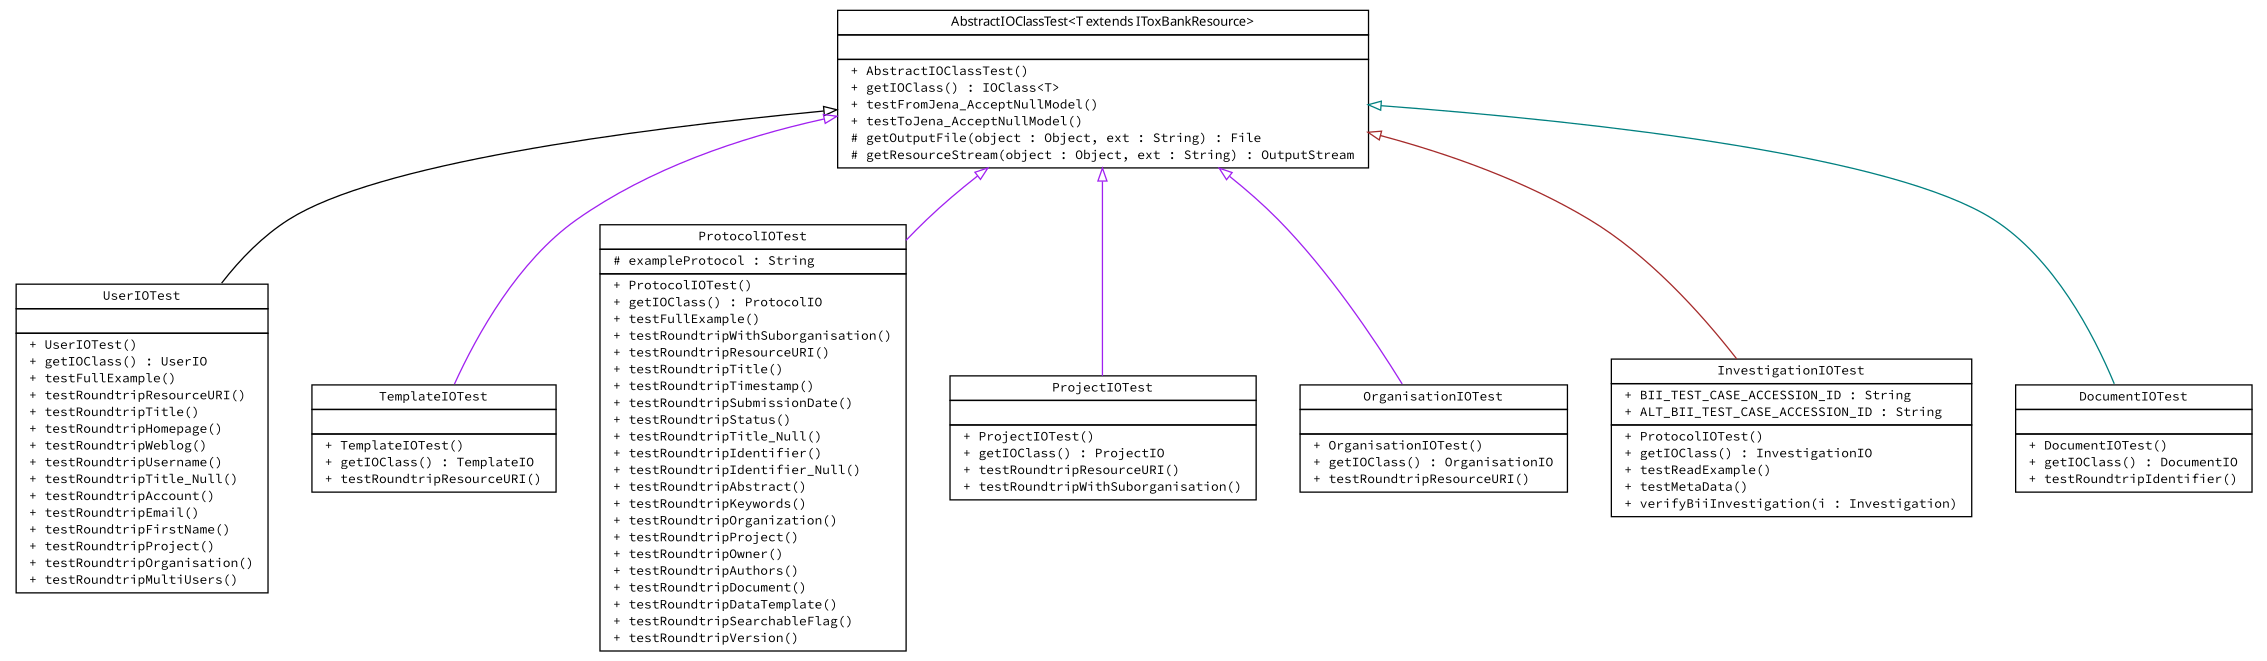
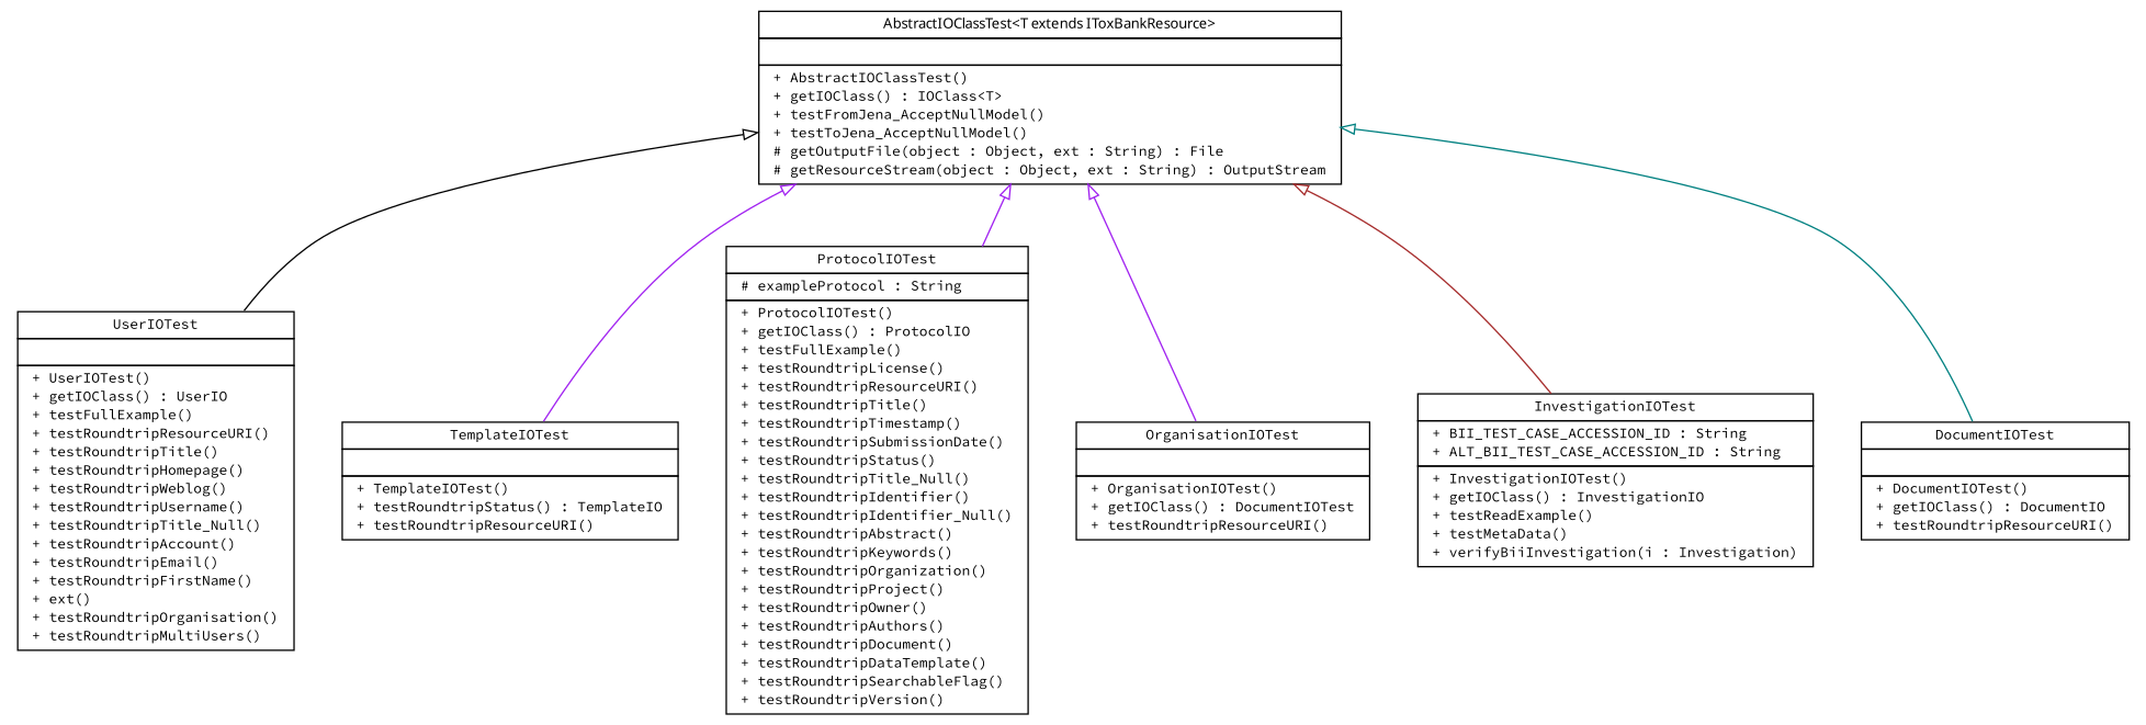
  digraph {
    fontname="Source Code Pro"
    node [fontcolor=black fontname="Source Code Pro" fontsize=10.0 shape=plaintext]
    edge [arrowtail=empty color=purple dir=back fontname="Source Code Pro" fontsize=10 headport=p labelfontname=arial labelfontsize=10 tailport=p]
-   n1 [label=<<table border="0" cellborder="1" cellspacing="0" cellpadding="2" port="p" href="./UserIOTest.html"> 		<tr><td><table border="0" cellspacing="0" cellpadding="1"> 			<tr><td> UserIOTest </td></tr> 		</table></td></tr> 		<tr><td><table border="0" cellspacing="0" cellpadding="1"> 			<tr><td align="left">  </td></tr> 		</table></td></tr> 		<tr><td><table border="0" cellspacing="0" cellpadding="1"> 			<tr><td align="left"> + UserIOTest() </td></tr> 			<tr><td align="left"> + getIOClass() : UserIO </td></tr> 			<tr><td align="left"> + testFullExample() </td></tr> 			<tr><td align="left"> + testRoundtripResourceURI() </td></tr> 			<tr><td align="left"> + testRoundtripTitle() </td></tr> 			<tr><td align="left"> + testRoundtripHomepage() </td></tr> 			<tr><td align="left"> + testRoundtripWeblog() </td></tr> 			<tr><td align="left"> + testRoundtripUsername() </td></tr> 			<tr><td align="left"> + testRoundtripTitle_Null() </td></tr> 			<tr><td align="left"> + testRoundtripAccount() </td></tr> 			<tr><td align="left"> + testRoundtripEmail() </td></tr> 			<tr><td align="left"> + testRoundtripFirstName() </td></tr> 			<tr><td align="left"> + testRoundtripProject() </td></tr> 			<tr><td align="left"> + testRoundtripOrganisation() </td></tr> 			<tr><td align="left"> + testRoundtripMultiUsers() </td></tr> 		</table></td></tr> 		</table>>]
-   n2 [label=<<table border="0" cellborder="1" cellspacing="0" cellpadding="2" port="p" href="./TemplateIOTest.html"> 		<tr><td><table border="0" cellspacing="0" cellpadding="1"> 			<tr><td> TemplateIOTest </td></tr> 		</table></td></tr> 		<tr><td><table border="0" cellspacing="0" cellpadding="1"> 			<tr><td align="left">  </td></tr> 		</table></td></tr> 		<tr><td><table border="0" cellspacing="0" cellpadding="1"> 			<tr><td align="left"> + TemplateIOTest() </td></tr> 			<tr><td align="left"> + getIOClass() : TemplateIO </td></tr> 			<tr><td align="left"> + testRoundtripResourceURI() </td></tr> 		</table></td></tr> 		</table>>]
-   n3 [label=<<table border="0" cellborder="1" cellspacing="0" cellpadding="2" port="p" href="./ProtocolIOTest.html"> 		<tr><td><table border="0" cellspacing="0" cellpadding="1"> 			<tr><td> ProtocolIOTest </td></tr> 		</table></td></tr> 		<tr><td><table border="0" cellspacing="0" cellpadding="1"> 			<tr><td align="left"> # exampleProtocol : String </td></tr> 		</table></td></tr> 		<tr><td><table border="0" cellspacing="0" cellpadding="1"> 			<tr><td align="left"> + ProtocolIOTest() </td></tr> 			<tr><td align="left"> + getIOClass() : ProtocolIO </td></tr> 			<tr><td align="left"> + testFullExample() </td></tr> 			<tr><td align="left"> + testRoundtripWithSuborganisation() </td></tr> 			<tr><td align="left"> + testRoundtripResourceURI() </td></tr> 			<tr><td align="left"> + testRoundtripTitle() </td></tr> 			<tr><td align="left"> + testRoundtripTimestamp() </td></tr> 			<tr><td align="left"> + testRoundtripSubmissionDate() </td></tr> 			<tr><td align="left"> + testRoundtripStatus() </td></tr> 			<tr><td align="left"> + testRoundtripTitle_Null() </td></tr> 			<tr><td align="left"> + testRoundtripIdentifier() </td></tr> 			<tr><td align="left"> + testRoundtripIdentifier_Null() </td></tr> 			<tr><td align="left"> + testRoundtripAbstract() </td></tr> 			<tr><td align="left"> + testRoundtripKeywords() </td></tr> 			<tr><td align="left"> + testRoundtripOrganization() </td></tr> 			<tr><td align="left"> + testRoundtripProject() </td></tr> 			<tr><td align="left"> + testRoundtripOwner() </td></tr> 			<tr><td align="left"> + testRoundtripAuthors() </td></tr> 			<tr><td align="left"> + testRoundtripDocument() </td></tr> 			<tr><td align="left"> + testRoundtripDataTemplate() </td></tr> 			<tr><td align="left"> + testRoundtripSearchableFlag() </td></tr> 			<tr><td align="left"> + testRoundtripVersion() </td></tr> 		</table></td></tr> 		</table>>]
-   n4 [label=<<table border="0" cellborder="1" cellspacing="0" cellpadding="2" port="p" href="./ProjectIOTest.html"> 		<tr><td><table border="0" cellspacing="0" cellpadding="1"> 			<tr><td> ProjectIOTest </td></tr> 		</table></td></tr> 		<tr><td><table border="0" cellspacing="0" cellpadding="1"> 			<tr><td align="left">  </td></tr> 		</table></td></tr> 		<tr><td><table border="0" cellspacing="0" cellpadding="1"> 			<tr><td align="left"> + ProjectIOTest() </td></tr> 			<tr><td align="left"> + getIOClass() : ProjectIO </td></tr> 			<tr><td align="left"> + testRoundtripResourceURI() </td></tr> 			<tr><td align="left"> + testRoundtripWithSuborganisation() </td></tr> 		</table></td></tr> 		</table>>]
-   n5 [label=<<table border="0" cellborder="1" cellspacing="0" cellpadding="2" port="p" href="./OrganisationIOTest.html"> 		<tr><td><table border="0" cellspacing="0" cellpadding="1"> 			<tr><td> OrganisationIOTest </td></tr> 		</table></td></tr> 		<tr><td><table border="0" cellspacing="0" cellpadding="1"> 			<tr><td align="left">  </td></tr> 		</table></td></tr> 		<tr><td><table border="0" cellspacing="0" cellpadding="1"> 			<tr><td align="left"> + OrganisationIOTest() </td></tr> 			<tr><td align="left"> + getIOClass() : OrganisationIO </td></tr> 			<tr><td align="left"> + testRoundtripResourceURI() </td></tr> 		</table></td></tr> 		</table>>]
-   n6 [label=<<table border="0" cellborder="1" cellspacing="0" cellpadding="2" port="p" href="./InvestigationIOTest.html"> 		<tr><td><table border="0" cellspacing="0" cellpadding="1"> 			<tr><td> InvestigationIOTest </td></tr> 		</table></td></tr> 		<tr><td><table border="0" cellspacing="0" cellpadding="1"> 			<tr><td align="left"> + BII_TEST_CASE_ACCESSION_ID : String </td></tr> 			<tr><td align="left"> + ALT_BII_TEST_CASE_ACCESSION_ID : String </td></tr> 		</table></td></tr> 		<tr><td><table border="0" cellspacing="0" cellpadding="1"> 			<tr><td align="left"> + ProtocolIOTest() </td></tr> 			<tr><td align="left"> + getIOClass() : InvestigationIO </td></tr> 			<tr><td align="left"> + testReadExample() </td></tr> 			<tr><td align="left"> + testMetaData() </td></tr> 			<tr><td align="left"> + verifyBiiInvestigation(i : Investigation) </td></tr> 		</table></td></tr> 		</table>>]
-   n7 [label=<<table border="0" cellborder="1" cellspacing="0" cellpadding="2" port="p" href="./DocumentIOTest.html"> 		<tr><td><table border="0" cellspacing="0" cellpadding="1"> 			<tr><td> DocumentIOTest </td></tr> 		</table></td></tr> 		<tr><td><table border="0" cellspacing="0" cellpadding="1"> 			<tr><td align="left">  </td></tr> 		</table></td></tr> 		<tr><td><table border="0" cellspacing="0" cellpadding="1"> 			<tr><td align="left"> + DocumentIOTest() </td></tr> 			<tr><td align="left"> + getIOClass() : DocumentIO </td></tr> 			<tr><td align="left"> + testRoundtripIdentifier() </td></tr> 		</table></td></tr> 		</table>>]
+   n1 [label=<<table border="0" cellborder="1" cellspacing="0" cellpadding="2" port="p" href="./UserIOTest.html"> 		<tr><td><table border="0" cellspacing="0" cellpadding="1"> 			<tr><td> UserIOTest </td></tr> 		</table></td></tr> 		<tr><td><table border="0" cellspacing="0" cellpadding="1"> 			<tr><td align="left">  </td></tr> 		</table></td></tr> 		<tr><td><table border="0" cellspacing="0" cellpadding="1"> 			<tr><td align="left"> + UserIOTest() </td></tr> 			<tr><td align="left"> + getIOClass() : UserIO </td></tr> 			<tr><td align="left"> + testFullExample() </td></tr> 			<tr><td align="left"> + testRoundtripResourceURI() </td></tr> 			<tr><td align="left"> + testRoundtripTitle() </td></tr> 			<tr><td align="left"> + testRoundtripHomepage() </td></tr> 			<tr><td align="left"> + testRoundtripWeblog() </td></tr> 			<tr><td align="left"> + testRoundtripUsername() </td></tr> 			<tr><td align="left"> + testRoundtripTitle_Null() </td></tr> 			<tr><td align="left"> + testRoundtripAccount() </td></tr> 			<tr><td align="left"> + testRoundtripEmail() </td></tr> 			<tr><td align="left"> + testRoundtripFirstName() </td></tr> 			<tr><td align="left"> + ext() </td></tr> 			<tr><td align="left"> + testRoundtripOrganisation() </td></tr> 			<tr><td align="left"> + testRoundtripMultiUsers() </td></tr> 		</table></td></tr> 		</table>>]
+   n2 [label=<<table border="0" cellborder="1" cellspacing="0" cellpadding="2" port="p" href="./TemplateIOTest.html"> 		<tr><td><table border="0" cellspacing="0" cellpadding="1"> 			<tr><td> TemplateIOTest </td></tr> 		</table></td></tr> 		<tr><td><table border="0" cellspacing="0" cellpadding="1"> 			<tr><td align="left">  </td></tr> 		</table></td></tr> 		<tr><td><table border="0" cellspacing="0" cellpadding="1"> 			<tr><td align="left"> + TemplateIOTest() </td></tr> 			<tr><td align="left"> + testRoundtripStatus() : TemplateIO </td></tr> 			<tr><td align="left"> + testRoundtripResourceURI() </td></tr> 		</table></td></tr> 		</table>>]
+   n3 [label=<<table border="0" cellborder="1" cellspacing="0" cellpadding="2" port="p" href="./ProtocolIOTest.html"> 		<tr><td><table border="0" cellspacing="0" cellpadding="1"> 			<tr><td> ProtocolIOTest </td></tr> 		</table></td></tr> 		<tr><td><table border="0" cellspacing="0" cellpadding="1"> 			<tr><td align="left"> # exampleProtocol : String </td></tr> 		</table></td></tr> 		<tr><td><table border="0" cellspacing="0" cellpadding="1"> 			<tr><td align="left"> + ProtocolIOTest() </td></tr> 			<tr><td align="left"> + getIOClass() : ProtocolIO </td></tr> 			<tr><td align="left"> + testFullExample() </td></tr> 			<tr><td align="left"> + testRoundtripLicense() </td></tr> 			<tr><td align="left"> + testRoundtripResourceURI() </td></tr> 			<tr><td align="left"> + testRoundtripTitle() </td></tr> 			<tr><td align="left"> + testRoundtripTimestamp() </td></tr> 			<tr><td align="left"> + testRoundtripSubmissionDate() </td></tr> 			<tr><td align="left"> + testRoundtripStatus() </td></tr> 			<tr><td align="left"> + testRoundtripTitle_Null() </td></tr> 			<tr><td align="left"> + testRoundtripIdentifier() </td></tr> 			<tr><td align="left"> + testRoundtripIdentifier_Null() </td></tr> 			<tr><td align="left"> + testRoundtripAbstract() </td></tr> 			<tr><td align="left"> + testRoundtripKeywords() </td></tr> 			<tr><td align="left"> + testRoundtripOrganization() </td></tr> 			<tr><td align="left"> + testRoundtripProject() </td></tr> 			<tr><td align="left"> + testRoundtripOwner() </td></tr> 			<tr><td align="left"> + testRoundtripAuthors() </td></tr> 			<tr><td align="left"> + testRoundtripDocument() </td></tr> 			<tr><td align="left"> + testRoundtripDataTemplate() </td></tr> 			<tr><td align="left"> + testRoundtripSearchableFlag() </td></tr> 			<tr><td align="left"> + testRoundtripVersion() </td></tr> 		</table></td></tr> 		</table>>]
+   n5 [label=<<table border="0" cellborder="1" cellspacing="0" cellpadding="2" port="p" href="./OrganisationIOTest.html"> 		<tr><td><table border="0" cellspacing="0" cellpadding="1"> 			<tr><td> OrganisationIOTest </td></tr> 		</table></td></tr> 		<tr><td><table border="0" cellspacing="0" cellpadding="1"> 			<tr><td align="left">  </td></tr> 		</table></td></tr> 		<tr><td><table border="0" cellspacing="0" cellpadding="1"> 			<tr><td align="left"> + OrganisationIOTest() </td></tr> 			<tr><td align="left"> + getIOClass() : DocumentIOTest </td></tr> 			<tr><td align="left"> + testRoundtripResourceURI() </td></tr> 		</table></td></tr> 		</table>>]
+   n6 [label=<<table border="0" cellborder="1" cellspacing="0" cellpadding="2" port="p" href="./InvestigationIOTest.html"> 		<tr><td><table border="0" cellspacing="0" cellpadding="1"> 			<tr><td> InvestigationIOTest </td></tr> 		</table></td></tr> 		<tr><td><table border="0" cellspacing="0" cellpadding="1"> 			<tr><td align="left"> + BII_TEST_CASE_ACCESSION_ID : String </td></tr> 			<tr><td align="left"> + ALT_BII_TEST_CASE_ACCESSION_ID : String </td></tr> 		</table></td></tr> 		<tr><td><table border="0" cellspacing="0" cellpadding="1"> 			<tr><td align="left"> + InvestigationIOTest() </td></tr> 			<tr><td align="left"> + getIOClass() : InvestigationIO </td></tr> 			<tr><td align="left"> + testReadExample() </td></tr> 			<tr><td align="left"> + testMetaData() </td></tr> 			<tr><td align="left"> + verifyBiiInvestigation(i : Investigation) </td></tr> 		</table></td></tr> 		</table>>]
+   n7 [label=<<table border="0" cellborder="1" cellspacing="0" cellpadding="2" port="p" href="./DocumentIOTest.html"> 		<tr><td><table border="0" cellspacing="0" cellpadding="1"> 			<tr><td> DocumentIOTest </td></tr> 		</table></td></tr> 		<tr><td><table border="0" cellspacing="0" cellpadding="1"> 			<tr><td align="left">  </td></tr> 		</table></td></tr> 		<tr><td><table border="0" cellspacing="0" cellpadding="1"> 			<tr><td align="left"> + DocumentIOTest() </td></tr> 			<tr><td align="left"> + getIOClass() : DocumentIO </td></tr> 			<tr><td align="left"> + testRoundtripResourceURI() </td></tr> 		</table></td></tr> 		</table>>]
    n8 [label=<<table border="0" cellborder="1" cellspacing="0" cellpadding="2" port="p" href="./AbstractIOClassTest.html"> 		<tr><td><table border="0" cellspacing="0" cellpadding="1"> 			<tr><td><font face="ariali"> AbstractIOClassTest&lt;T extends IToxBankResource&gt; </font></td></tr> 		</table></td></tr> 		<tr><td><table border="0" cellspacing="0" cellpadding="1"> 			<tr><td align="left">  </td></tr> 		</table></td></tr> 		<tr><td><table border="0" cellspacing="0" cellpadding="1"> 			<tr><td align="left"> + AbstractIOClassTest() </td></tr> 			<tr><td align="left"> + getIOClass() : IOClass&lt;T&gt; </td></tr> 			<tr><td align="left"> + testFromJena_AcceptNullModel() </td></tr> 			<tr><td align="left"> + testToJena_AcceptNullModel() </td></tr> 			<tr><td align="left"> # getOutputFile(object : Object, ext : String) : File </td></tr> 			<tr><td align="left"> # getResourceStream(object : Object, ext : String) : OutputStream </td></tr> 		</table></td></tr> 		</table>>]
    n8 -> n1 [color=black]
    n8 -> n2
    n8 -> n3
-   n8 -> n4
    n8 -> n5
    n8 -> n6 [color=brown]
    n8 -> n7 [color=teal]
  }
